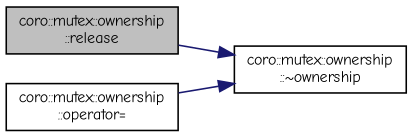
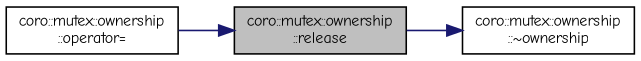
  digraph {
    fontname="Comic Neue"
    rankdir=RL
    node [color=black fillcolor=white fontname="Comic Neue" fontsize=10 shape=record style=filled]
    edge [color=midnightblue dir=back fontname="Comic Neue" fontsize=10 labelfontname=Helvetica labelfontsize=10 style=solid]
    n1 [fillcolor=grey75 fontcolor=black height=0.2 label="coro::mutex::ownership\l::release" width=0.4]
    n2 [height=0.2 label="coro::mutex::ownership\l::operator=" width=0.4]
    n3 [height=0.2 label="coro::mutex::ownership\l::~ownership" width=0.4]
-   n3 -> n2
+   n1 -> n2
    n3 -> n1
  }
